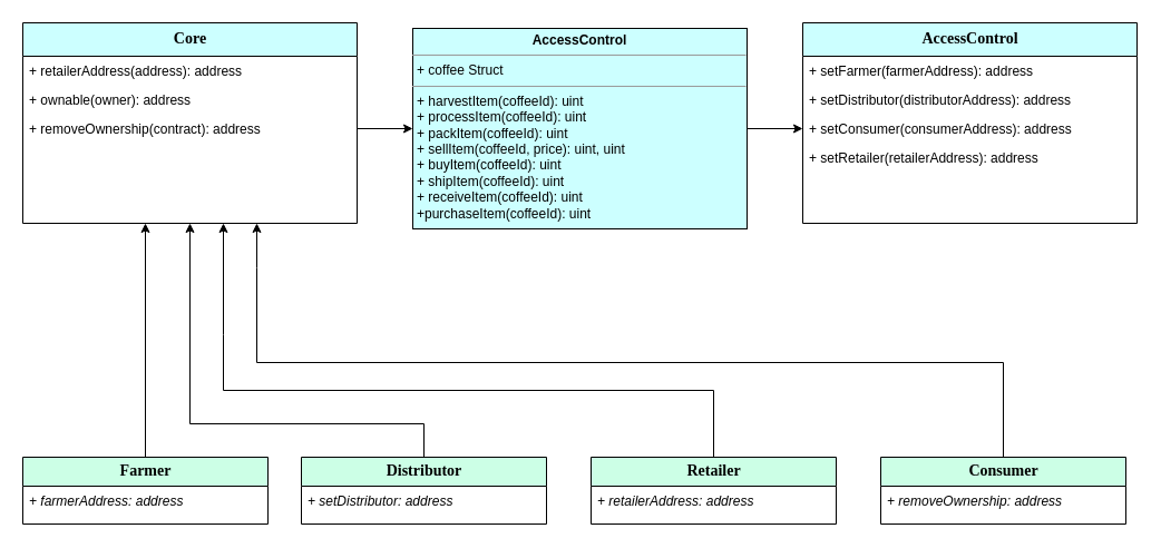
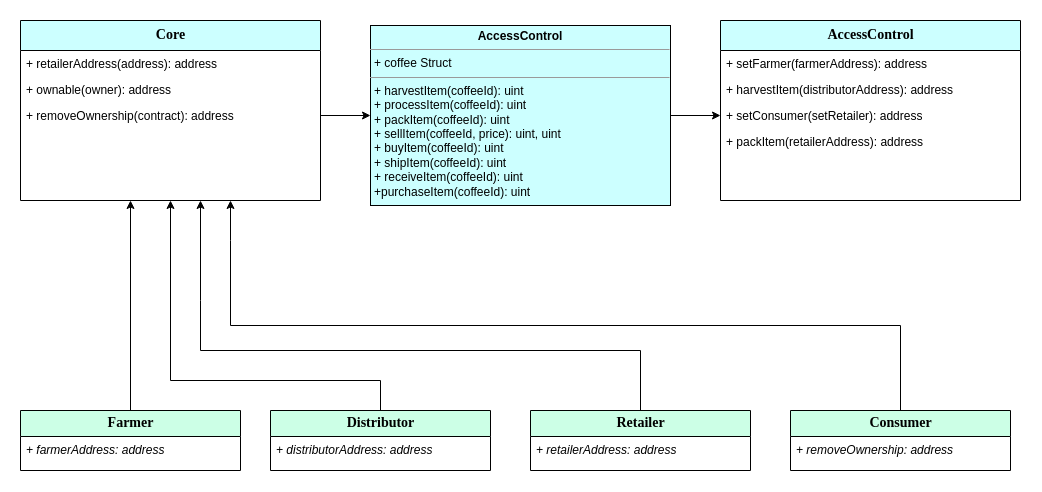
  <mxCell id="0" />
  <mxCell id="1" parent="0" />
  <mxCell id="2" value="&lt;font style=&quot;font-size: 14px&quot;&gt;&lt;b&gt;Core&lt;/b&gt;&lt;/font&gt;" style="swimlane;html=1;fontStyle=0;childLayout=stackLayout;horizontal=1;startSize=30;fillColor=#CCFFFF;horizontalStack=0;resizeParent=1;resizeLast=0;collapsible=1;marginBottom=0;swimlaneFillColor=#ffffff;rounded=0;shadow=0;comic=0;labelBackgroundColor=none;strokeWidth=1;fontFamily=Verdana;fontSize=10;align=center;" parent="1" vertex="1"><mxGeometry x="20" y="20" width="300" height="180" as="geometry" /></mxCell>
  <mxCell id="3" value="+ retailerAddress(address): address" style="text;html=1;strokeColor=none;fillColor=none;align=left;verticalAlign=top;spacingLeft=4;spacingRight=4;whiteSpace=wrap;overflow=hidden;rotatable=0;points=[[0,0.5],[1,0.5]];portConstraint=eastwest;" parent="2" vertex="1"><mxGeometry y="30" width="300" height="26" as="geometry" /></mxCell>
  <mxCell id="4" value="+ ownable(owner): address" style="text;html=1;strokeColor=none;fillColor=none;align=left;verticalAlign=top;spacingLeft=4;spacingRight=4;whiteSpace=wrap;overflow=hidden;rotatable=0;points=[[0,0.5],[1,0.5]];portConstraint=eastwest;" parent="2" vertex="1"><mxGeometry y="56" width="300" height="26" as="geometry" /></mxCell>
  <mxCell id="5" value="+ removeOwnership(contract): address" style="text;html=1;strokeColor=none;fillColor=none;align=left;verticalAlign=top;spacingLeft=4;spacingRight=4;whiteSpace=wrap;overflow=hidden;rotatable=0;points=[[0,0.5],[1,0.5]];portConstraint=eastwest;" parent="2" vertex="1"><mxGeometry y="82" width="300" height="26" as="geometry" /></mxCell>
  <mxCell id="6" value="&lt;font style=&quot;font-size: 14px&quot;&gt;&lt;b&gt;AccessControl&lt;/b&gt;&lt;/font&gt;" style="swimlane;html=1;fontStyle=0;childLayout=stackLayout;horizontal=1;startSize=30;fillColor=#CCFFFF;horizontalStack=0;resizeParent=1;resizeLast=0;collapsible=1;marginBottom=0;swimlaneFillColor=#ffffff;rounded=0;shadow=0;comic=0;labelBackgroundColor=none;strokeWidth=1;fontFamily=Verdana;fontSize=10;align=center;" parent="1" vertex="1"><mxGeometry x="720" y="20" width="300" height="180" as="geometry" /></mxCell>
  <mxCell id="7" value="+ setFarmer(farmerAddress): address" style="text;html=1;strokeColor=none;fillColor=none;align=left;verticalAlign=top;spacingLeft=4;spacingRight=4;whiteSpace=wrap;overflow=hidden;rotatable=0;points=[[0,0.5],[1,0.5]];portConstraint=eastwest;" vertex="1" parent="6"><mxGeometry y="30" width="300" height="26" as="geometry" /></mxCell>
- <mxCell id="8" value="+ setDistributor(distributorAddress): address" style="text;html=1;strokeColor=none;fillColor=none;align=left;verticalAlign=top;spacingLeft=4;spacingRight=4;whiteSpace=wrap;overflow=hidden;rotatable=0;points=[[0,0.5],[1,0.5]];portConstraint=eastwest;" vertex="1" parent="6"><mxGeometry y="56" width="300" height="26" as="geometry" /></mxCell>
- <mxCell id="9" value="+ setConsumer(consumerAddress): address" style="text;html=1;strokeColor=none;fillColor=none;align=left;verticalAlign=top;spacingLeft=4;spacingRight=4;whiteSpace=wrap;overflow=hidden;rotatable=0;points=[[0,0.5],[1,0.5]];portConstraint=eastwest;" vertex="1" parent="6"><mxGeometry y="82" width="300" height="26" as="geometry" /></mxCell>
- <mxCell id="10" value="+ setRetailer(retailerAddress): address" style="text;html=1;strokeColor=none;fillColor=none;align=left;verticalAlign=top;spacingLeft=4;spacingRight=4;whiteSpace=wrap;overflow=hidden;rotatable=0;points=[[0,0.5],[1,0.5]];portConstraint=eastwest;" vertex="1" parent="6"><mxGeometry y="108" width="300" height="26" as="geometry" /></mxCell>
+ <mxCell id="8" value="+ harvestItem(distributorAddress): address" style="text;html=1;strokeColor=none;fillColor=none;align=left;verticalAlign=top;spacingLeft=4;spacingRight=4;whiteSpace=wrap;overflow=hidden;rotatable=0;points=[[0,0.5],[1,0.5]];portConstraint=eastwest;" vertex="1" parent="6"><mxGeometry y="56" width="300" height="26" as="geometry" /></mxCell>
+ <mxCell id="9" value="+ setConsumer(setRetailer): address" style="text;html=1;strokeColor=none;fillColor=none;align=left;verticalAlign=top;spacingLeft=4;spacingRight=4;whiteSpace=wrap;overflow=hidden;rotatable=0;points=[[0,0.5],[1,0.5]];portConstraint=eastwest;" vertex="1" parent="6"><mxGeometry y="82" width="300" height="26" as="geometry" /></mxCell>
+ <mxCell id="10" value="+ packItem(retailerAddress): address" style="text;html=1;strokeColor=none;fillColor=none;align=left;verticalAlign=top;spacingLeft=4;spacingRight=4;whiteSpace=wrap;overflow=hidden;rotatable=0;points=[[0,0.5],[1,0.5]];portConstraint=eastwest;" vertex="1" parent="6"><mxGeometry y="108" width="300" height="26" as="geometry" /></mxCell>
  <mxCell id="11" style="edgeStyle=orthogonalEdgeStyle;rounded=0;orthogonalLoop=1;jettySize=auto;html=1;" edge="1" parent="1" source="12"><mxGeometry relative="1" as="geometry"><mxPoint x="130" y="200" as="targetPoint" /></mxGeometry></mxCell>
  <mxCell id="12" value="&lt;font style=&quot;font-size: 14px&quot;&gt;&lt;b&gt;Farmer&lt;/b&gt;&lt;/font&gt;" style="swimlane;html=1;fontStyle=0;childLayout=stackLayout;horizontal=1;startSize=26;fillColor=#CCFFE6;horizontalStack=0;resizeParent=1;resizeLast=0;collapsible=1;marginBottom=0;swimlaneFillColor=#ffffff;rounded=0;shadow=0;comic=0;labelBackgroundColor=none;strokeWidth=1;fontFamily=Verdana;fontSize=10;align=center;" parent="1" vertex="1"><mxGeometry x="20" y="410" width="220" height="60" as="geometry" /></mxCell>
  <mxCell id="13" value="&lt;i&gt;+ farmerAddress: address&lt;/i&gt;" style="text;html=1;strokeColor=none;fillColor=none;align=left;verticalAlign=top;spacingLeft=4;spacingRight=4;whiteSpace=wrap;overflow=hidden;rotatable=0;points=[[0,0.5],[1,0.5]];portConstraint=eastwest;" parent="12" vertex="1"><mxGeometry y="26" width="220" height="26" as="geometry" /></mxCell>
  <mxCell id="14" style="edgeStyle=orthogonalEdgeStyle;rounded=0;orthogonalLoop=1;jettySize=auto;html=1;entryX=0;entryY=0.5;entryDx=0;entryDy=0;" edge="1" parent="1" source="15" target="9"><mxGeometry relative="1" as="geometry" /></mxCell>
  <mxCell id="15" value="&lt;p style=&quot;margin: 0px ; margin-top: 4px ; text-align: center&quot;&gt;&lt;b&gt;AccessControl&lt;/b&gt;&lt;/p&gt;&lt;hr size=&quot;1&quot;&gt;&lt;p style=&quot;margin: 0px ; margin-left: 4px&quot;&gt;+ coffee Struct&lt;br&gt;&lt;/p&gt;&lt;hr size=&quot;1&quot;&gt;&lt;p style=&quot;margin: 0px ; margin-left: 4px&quot;&gt;+ harvestItem(coffeeId): uint&lt;/p&gt;&lt;p style=&quot;margin: 0px ; margin-left: 4px&quot;&gt;+ processItem(coffeeId): uint&lt;/p&gt;&lt;p style=&quot;margin: 0px ; margin-left: 4px&quot;&gt;+ packItem(coffeeId): uint&lt;/p&gt;&lt;p style=&quot;margin: 0px ; margin-left: 4px&quot;&gt;+ sellItem(coffeeId, price): uint, uint&lt;/p&gt;&lt;p style=&quot;margin: 0px ; margin-left: 4px&quot;&gt;+ buyItem(coffeeId): uint&lt;/p&gt;&lt;p style=&quot;margin: 0px ; margin-left: 4px&quot;&gt;+ shipItem(coffeeId): uint&lt;/p&gt;&lt;p style=&quot;margin: 0px ; margin-left: 4px&quot;&gt;+ receiveItem(coffeeId): uint&lt;/p&gt;&lt;p style=&quot;margin: 0px ; margin-left: 4px&quot;&gt;+purchaseItem(coffeeId): uint&lt;/p&gt;" style="verticalAlign=top;align=left;overflow=fill;fontSize=12;fontFamily=Helvetica;html=1;rounded=0;shadow=0;comic=0;labelBackgroundColor=none;strokeWidth=1;fillColor=#CCFFFF;" parent="1" vertex="1"><mxGeometry x="370" y="25" width="300" height="180" as="geometry" /></mxCell>
  <mxCell id="16" style="edgeStyle=orthogonalEdgeStyle;rounded=0;orthogonalLoop=1;jettySize=auto;html=1;" edge="1" parent="1" source="5" target="15"><mxGeometry relative="1" as="geometry" /></mxCell>
  <mxCell id="17" style="edgeStyle=orthogonalEdgeStyle;rounded=0;orthogonalLoop=1;jettySize=auto;html=1;" edge="1" parent="1" source="18"><mxGeometry relative="1" as="geometry"><mxPoint x="170" y="200" as="targetPoint" /><Array as="points"><mxPoint x="380" y="380" /><mxPoint x="170" y="380" /></Array></mxGeometry></mxCell>
  <mxCell id="18" value="&lt;font style=&quot;font-size: 14px&quot;&gt;&lt;b&gt;Distributor&lt;/b&gt;&lt;/font&gt;" style="swimlane;html=1;fontStyle=0;childLayout=stackLayout;horizontal=1;startSize=26;fillColor=#CCFFE6;horizontalStack=0;resizeParent=1;resizeLast=0;collapsible=1;marginBottom=0;swimlaneFillColor=#ffffff;rounded=0;shadow=0;comic=0;labelBackgroundColor=none;strokeWidth=1;fontFamily=Verdana;fontSize=10;align=center;" vertex="1" parent="1"><mxGeometry x="270" y="410" width="220" height="60" as="geometry" /></mxCell>
- <mxCell id="19" value="&lt;i&gt;+ setDistributor: address&lt;/i&gt;" style="text;html=1;strokeColor=none;fillColor=none;align=left;verticalAlign=top;spacingLeft=4;spacingRight=4;whiteSpace=wrap;overflow=hidden;rotatable=0;points=[[0,0.5],[1,0.5]];portConstraint=eastwest;" vertex="1" parent="18"><mxGeometry y="26" width="220" height="26" as="geometry" /></mxCell>
+ <mxCell id="19" value="&lt;i&gt;+ distributorAddress: address&lt;/i&gt;" style="text;html=1;strokeColor=none;fillColor=none;align=left;verticalAlign=top;spacingLeft=4;spacingRight=4;whiteSpace=wrap;overflow=hidden;rotatable=0;points=[[0,0.5],[1,0.5]];portConstraint=eastwest;" vertex="1" parent="18"><mxGeometry y="26" width="220" height="26" as="geometry" /></mxCell>
  <mxCell id="20" style="edgeStyle=orthogonalEdgeStyle;rounded=0;orthogonalLoop=1;jettySize=auto;html=1;" edge="1" parent="1" source="21"><mxGeometry relative="1" as="geometry"><mxPoint x="200" y="200" as="targetPoint" /><Array as="points"><mxPoint x="640" y="350" /><mxPoint x="200" y="350" /><mxPoint x="200" y="300" /></Array></mxGeometry></mxCell>
  <mxCell id="21" value="&lt;font style=&quot;font-size: 14px&quot;&gt;&lt;b&gt;Retailer&lt;/b&gt;&lt;/font&gt;" style="swimlane;html=1;fontStyle=0;childLayout=stackLayout;horizontal=1;startSize=26;fillColor=#CCFFE6;horizontalStack=0;resizeParent=1;resizeLast=0;collapsible=1;marginBottom=0;swimlaneFillColor=#ffffff;rounded=0;shadow=0;comic=0;labelBackgroundColor=none;strokeWidth=1;fontFamily=Verdana;fontSize=10;align=center;" vertex="1" parent="1"><mxGeometry x="530" y="410" width="220" height="60" as="geometry" /></mxCell>
  <mxCell id="22" value="&lt;i&gt;+ retailerAddress: address&lt;/i&gt;" style="text;html=1;strokeColor=none;fillColor=none;align=left;verticalAlign=top;spacingLeft=4;spacingRight=4;whiteSpace=wrap;overflow=hidden;rotatable=0;points=[[0,0.5],[1,0.5]];portConstraint=eastwest;" vertex="1" parent="21"><mxGeometry y="26" width="220" height="26" as="geometry" /></mxCell>
  <mxCell id="23" style="edgeStyle=orthogonalEdgeStyle;rounded=0;orthogonalLoop=1;jettySize=auto;html=1;" edge="1" parent="1" source="24"><mxGeometry relative="1" as="geometry"><mxPoint x="230" y="200" as="targetPoint" /><Array as="points"><mxPoint x="900" y="325" /><mxPoint x="230" y="325" /><mxPoint x="230" y="240" /></Array></mxGeometry></mxCell>
  <mxCell id="24" value="&lt;font style=&quot;font-size: 14px&quot;&gt;&lt;b&gt;Consumer&lt;/b&gt;&lt;/font&gt;" style="swimlane;html=1;fontStyle=0;childLayout=stackLayout;horizontal=1;startSize=26;fillColor=#CCFFE6;horizontalStack=0;resizeParent=1;resizeLast=0;collapsible=1;marginBottom=0;swimlaneFillColor=#ffffff;rounded=0;shadow=0;comic=0;labelBackgroundColor=none;strokeWidth=1;fontFamily=Verdana;fontSize=10;align=center;" vertex="1" parent="1"><mxGeometry x="790" y="410" width="220" height="60" as="geometry" /></mxCell>
  <mxCell id="25" value="&lt;i&gt;+ removeOwnership: address&lt;/i&gt;" style="text;html=1;strokeColor=none;fillColor=none;align=left;verticalAlign=top;spacingLeft=4;spacingRight=4;whiteSpace=wrap;overflow=hidden;rotatable=0;points=[[0,0.5],[1,0.5]];portConstraint=eastwest;" vertex="1" parent="24"><mxGeometry y="26" width="220" height="26" as="geometry" /></mxCell>
